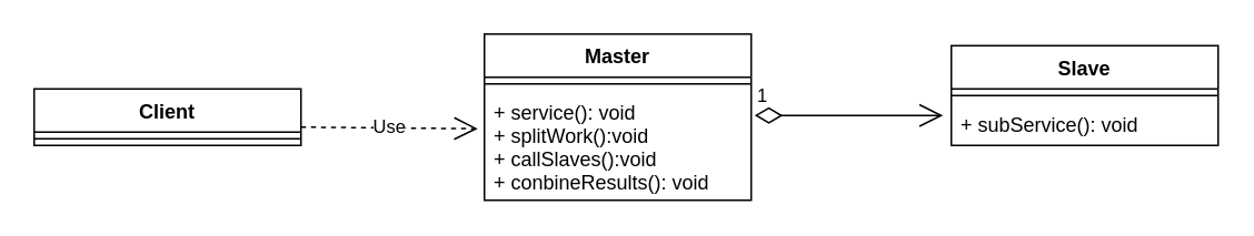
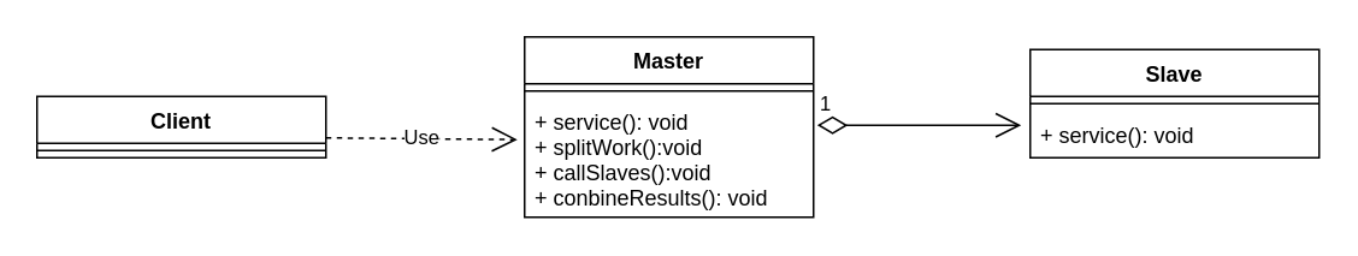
  <mxCell id="0" />
  <mxCell id="1" parent="0" />
  <mxCell id="2" value="Client" style="swimlane;fontStyle=1;align=center;verticalAlign=top;childLayout=stackLayout;horizontal=1;startSize=26;horizontalStack=0;resizeParent=1;resizeParentMax=0;resizeLast=0;collapsible=1;marginBottom=0;" vertex="1" parent="1"><mxGeometry x="20" y="53" width="160" height="34" as="geometry" /></mxCell>
  <mxCell id="3" value="Use" style="endArrow=open;endSize=12;dashed=1;html=1;entryX=-0.025;entryY=0.348;entryDx=0;entryDy=0;entryPerimeter=0;" edge="1" parent="2" target="7"><mxGeometry width="160" relative="1" as="geometry"><mxPoint x="160" y="23" as="sourcePoint" /><mxPoint x="320" y="23" as="targetPoint" /></mxGeometry></mxCell>
  <mxCell id="4" value="" style="line;strokeWidth=1;fillColor=none;align=left;verticalAlign=middle;spacingTop=-1;spacingLeft=3;spacingRight=3;rotatable=0;labelPosition=right;points=[];portConstraint=eastwest;" vertex="1" parent="2"><mxGeometry y="26" width="160" height="8" as="geometry" /></mxCell>
  <mxCell id="5" value="Master" style="swimlane;fontStyle=1;align=center;verticalAlign=top;childLayout=stackLayout;horizontal=1;startSize=26;horizontalStack=0;resizeParent=1;resizeParentMax=0;resizeLast=0;collapsible=1;marginBottom=0;" vertex="1" parent="1"><mxGeometry x="290" y="20" width="160" height="100" as="geometry" /></mxCell>
  <mxCell id="6" value="" style="line;strokeWidth=1;fillColor=none;align=left;verticalAlign=middle;spacingTop=-1;spacingLeft=3;spacingRight=3;rotatable=0;labelPosition=right;points=[];portConstraint=eastwest;" vertex="1" parent="5"><mxGeometry y="26" width="160" height="8" as="geometry" /></mxCell>
  <mxCell id="7" value="+ service(): void&#10;+ splitWork():void&#10;+ callSlaves():void&#10;+ conbineResults(): void &#10;" style="text;strokeColor=none;fillColor=none;align=left;verticalAlign=top;spacingLeft=4;spacingRight=4;overflow=hidden;rotatable=0;points=[[0,0.5],[1,0.5]];portConstraint=eastwest;" vertex="1" parent="5"><mxGeometry y="34" width="160" height="66" as="geometry" /></mxCell>
  <mxCell id="8" value="Slave" style="swimlane;fontStyle=1;align=center;verticalAlign=top;childLayout=stackLayout;horizontal=1;startSize=26;horizontalStack=0;resizeParent=1;resizeParentMax=0;resizeLast=0;collapsible=1;marginBottom=0;" vertex="1" parent="1"><mxGeometry x="570" y="27" width="160" height="60" as="geometry" /></mxCell>
  <mxCell id="9" value="" style="line;strokeWidth=1;fillColor=none;align=left;verticalAlign=middle;spacingTop=-1;spacingLeft=3;spacingRight=3;rotatable=0;labelPosition=right;points=[];portConstraint=eastwest;" vertex="1" parent="8"><mxGeometry y="26" width="160" height="8" as="geometry" /></mxCell>
- <mxCell id="10" value="+ subService(): void" style="text;strokeColor=none;fillColor=none;align=left;verticalAlign=top;spacingLeft=4;spacingRight=4;overflow=hidden;rotatable=0;points=[[0,0.5],[1,0.5]];portConstraint=eastwest;" vertex="1" parent="8"><mxGeometry y="34" width="160" height="26" as="geometry" /></mxCell>
+ <mxCell id="10" value="+ service(): void" style="text;strokeColor=none;fillColor=none;align=left;verticalAlign=top;spacingLeft=4;spacingRight=4;overflow=hidden;rotatable=0;points=[[0,0.5],[1,0.5]];portConstraint=eastwest;" vertex="1" parent="8"><mxGeometry y="34" width="160" height="26" as="geometry" /></mxCell>
  <mxCell id="11" value="1" style="endArrow=open;html=1;endSize=12;startArrow=diamondThin;startSize=14;startFill=0;edgeStyle=orthogonalEdgeStyle;align=left;verticalAlign=bottom;exitX=1.013;exitY=0.227;exitDx=0;exitDy=0;exitPerimeter=0;" edge="1" parent="1" source="7"><mxGeometry x="-1" y="3" relative="1" as="geometry"><mxPoint x="470" y="56.5" as="sourcePoint" /><mxPoint x="565" y="69" as="targetPoint" /></mxGeometry></mxCell>
